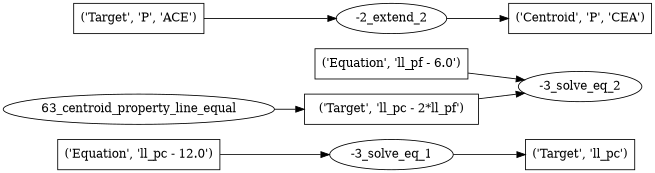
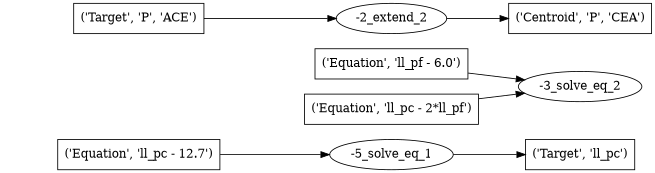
  digraph {
    rankdir=LR
    node [shape=box]
    n1 [label="('Target', 'll_pc')"]
-   n2 [label="-3_solve_eq_1" shape=""]
-   n3 [label="('Equation', 'll_pc - 12.0')"]
+   n2 [label="-5_solve_eq_1" shape=""]
+   n3 [label="('Equation', 'll_pc - 12.7')"]
    n4 [label="-3_solve_eq_2" shape=""]
    n5 [label="('Equation', 'll_pf - 6.0')"]
-   n6 [label="('Target', 'll_pc - 2*ll_pf')"]
-   n7 [label="63_centroid_property_line_equal" shape=""]
+   n6 [label="('Equation', 'll_pc - 2*ll_pf')"]
    n8 [label="('Centroid', 'P', 'CEA')"]
    n9 [label="-2_extend_2" shape=""]
    n10 [label="('Target', 'P', 'ACE')"]
    n2 -> n1
    n3 -> n2
    n5 -> n4
    n6 -> n4
-   n7 -> n6
    n9 -> n8
    n10 -> n9
  }
